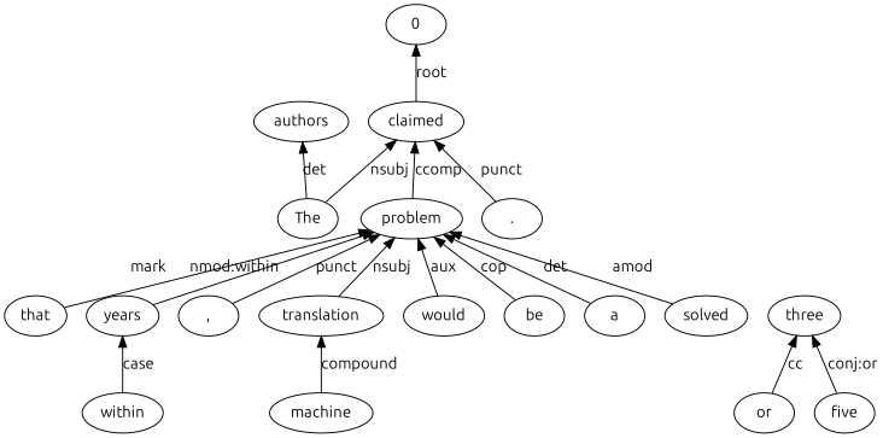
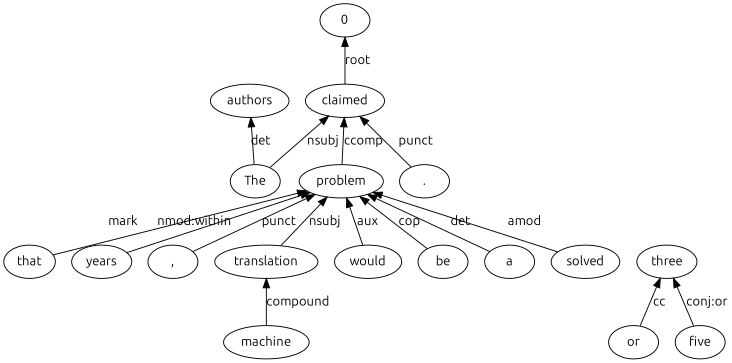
  digraph {
    fontname=Ubuntu
    fontsize=9.5
    rankdir=BT
    splines=false
    node [fontname=Ubuntu]
    edge [fontname=Ubuntu]
    n1 [label=The]
    n2 [label=authors]
    n3 [label=claimed]
    0
    n5 [label=that]
    n6 [label=problem]
-   n7 [label=within]
    n8 [label=years]
    n9 [label=three]
    n10 [label=or]
    n11 [label=five]
    n12 [label=","]
    n13 [label=machine]
    n14 [label=translation]
    n15 [label=would]
    n16 [label=be]
    n17 [label=a]
    n18 [label=solved]
    n19 [label="."]
    n1 -> n2 [label=det]
    n1 -> n3 [label=nsubj]
    n3 -> 0 [label=root]
    n5 -> n6 [label=mark]
    n6 -> n3 [label=ccomp]
-   n7 -> n8 [label=case]
    n8 -> n6 [label="nmod:within"]
    n10 -> n9 [label=cc]
    n11 -> n9 [label="conj:or"]
    n12 -> n6 [label=punct]
    n13 -> n14 [label=compound]
    n14 -> n6 [label=nsubj]
    n15 -> n6 [label=aux]
    n16 -> n6 [label=cop]
    n17 -> n6 [label=det]
    n18 -> n6 [label=amod]
    n19 -> n3 [label=punct]
  }
